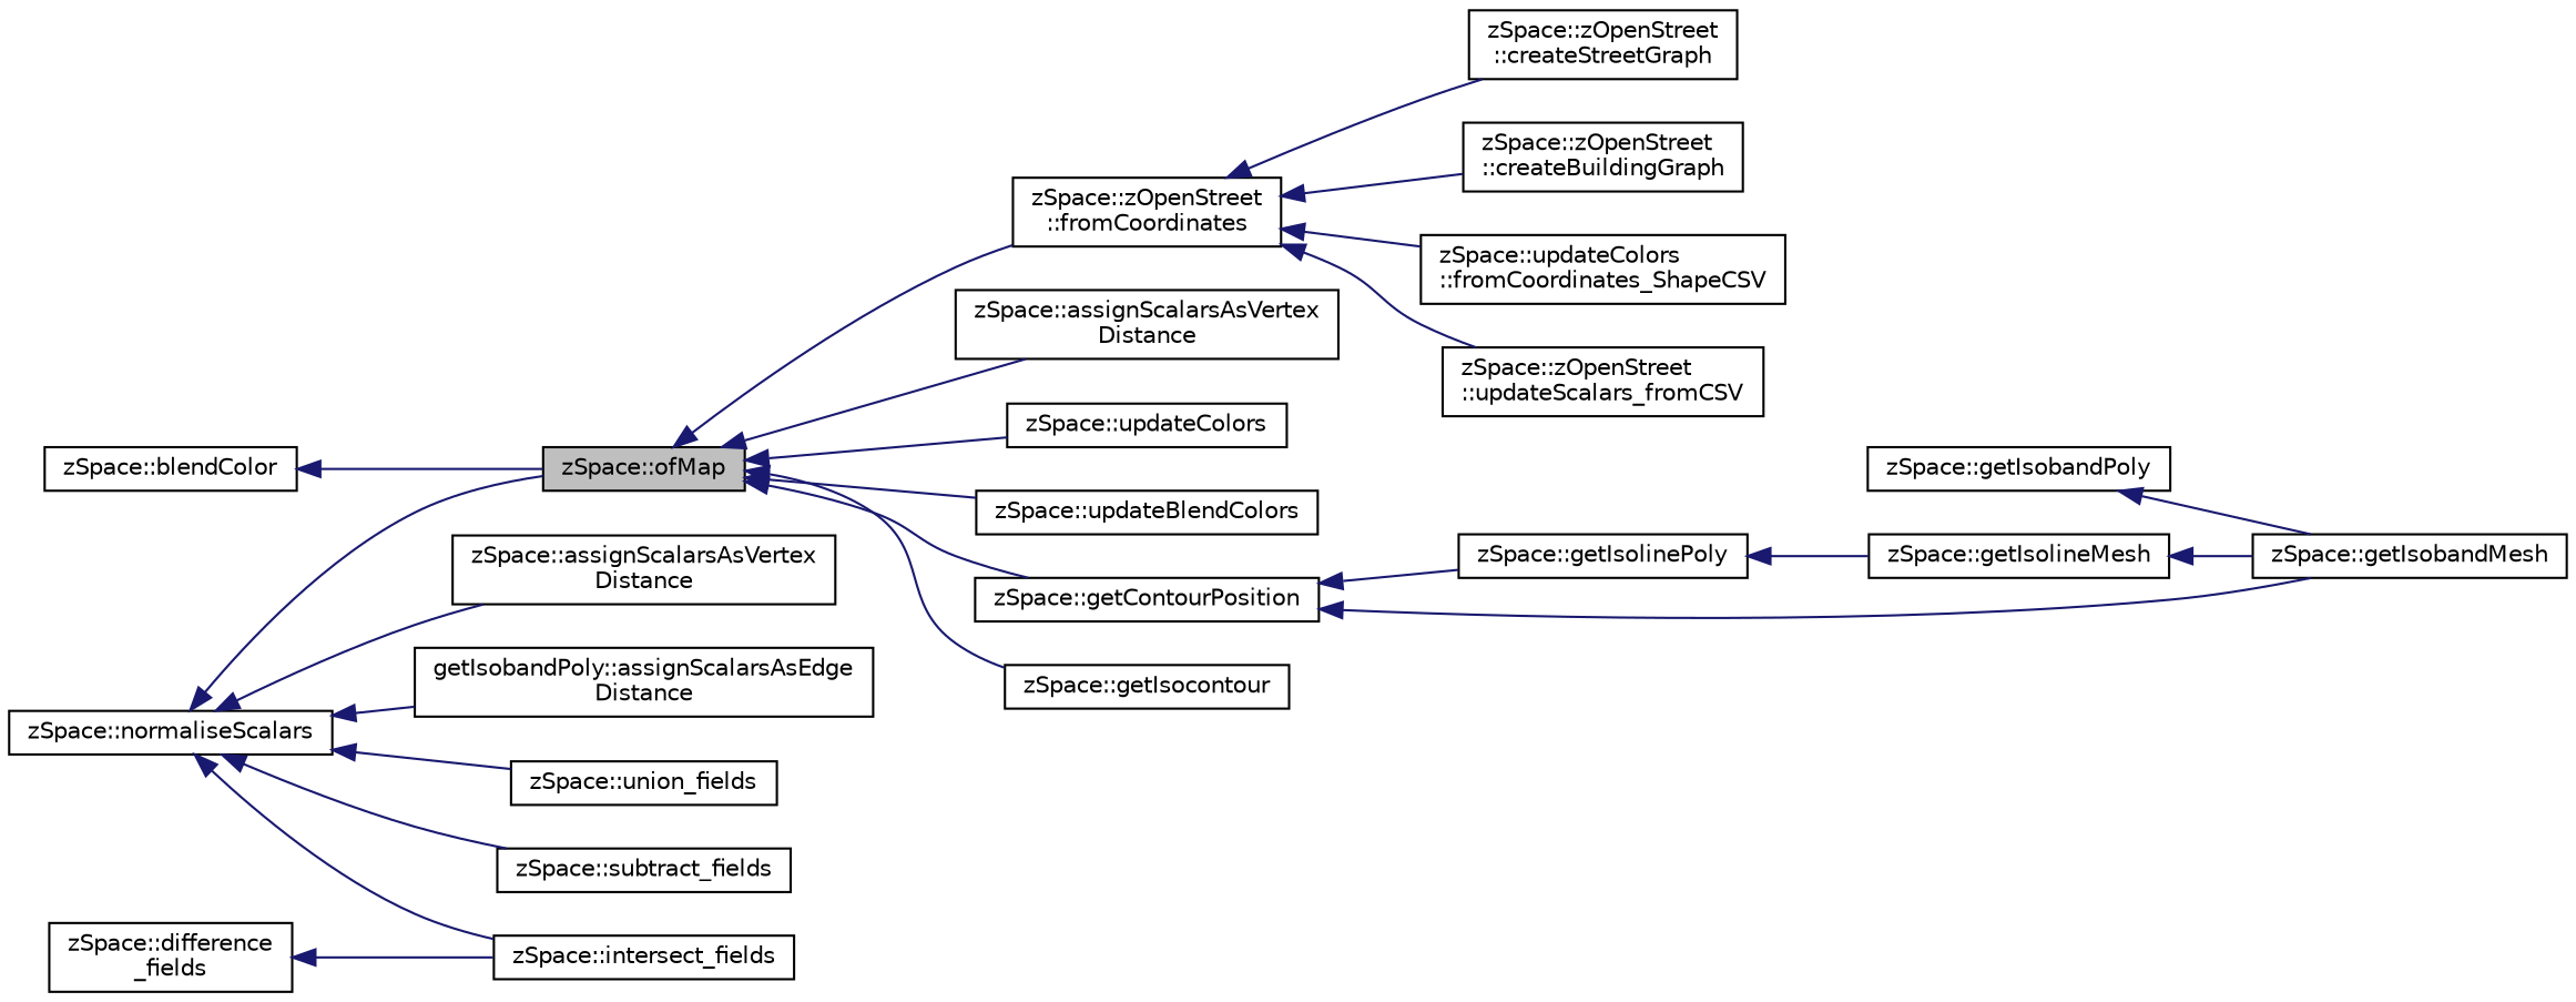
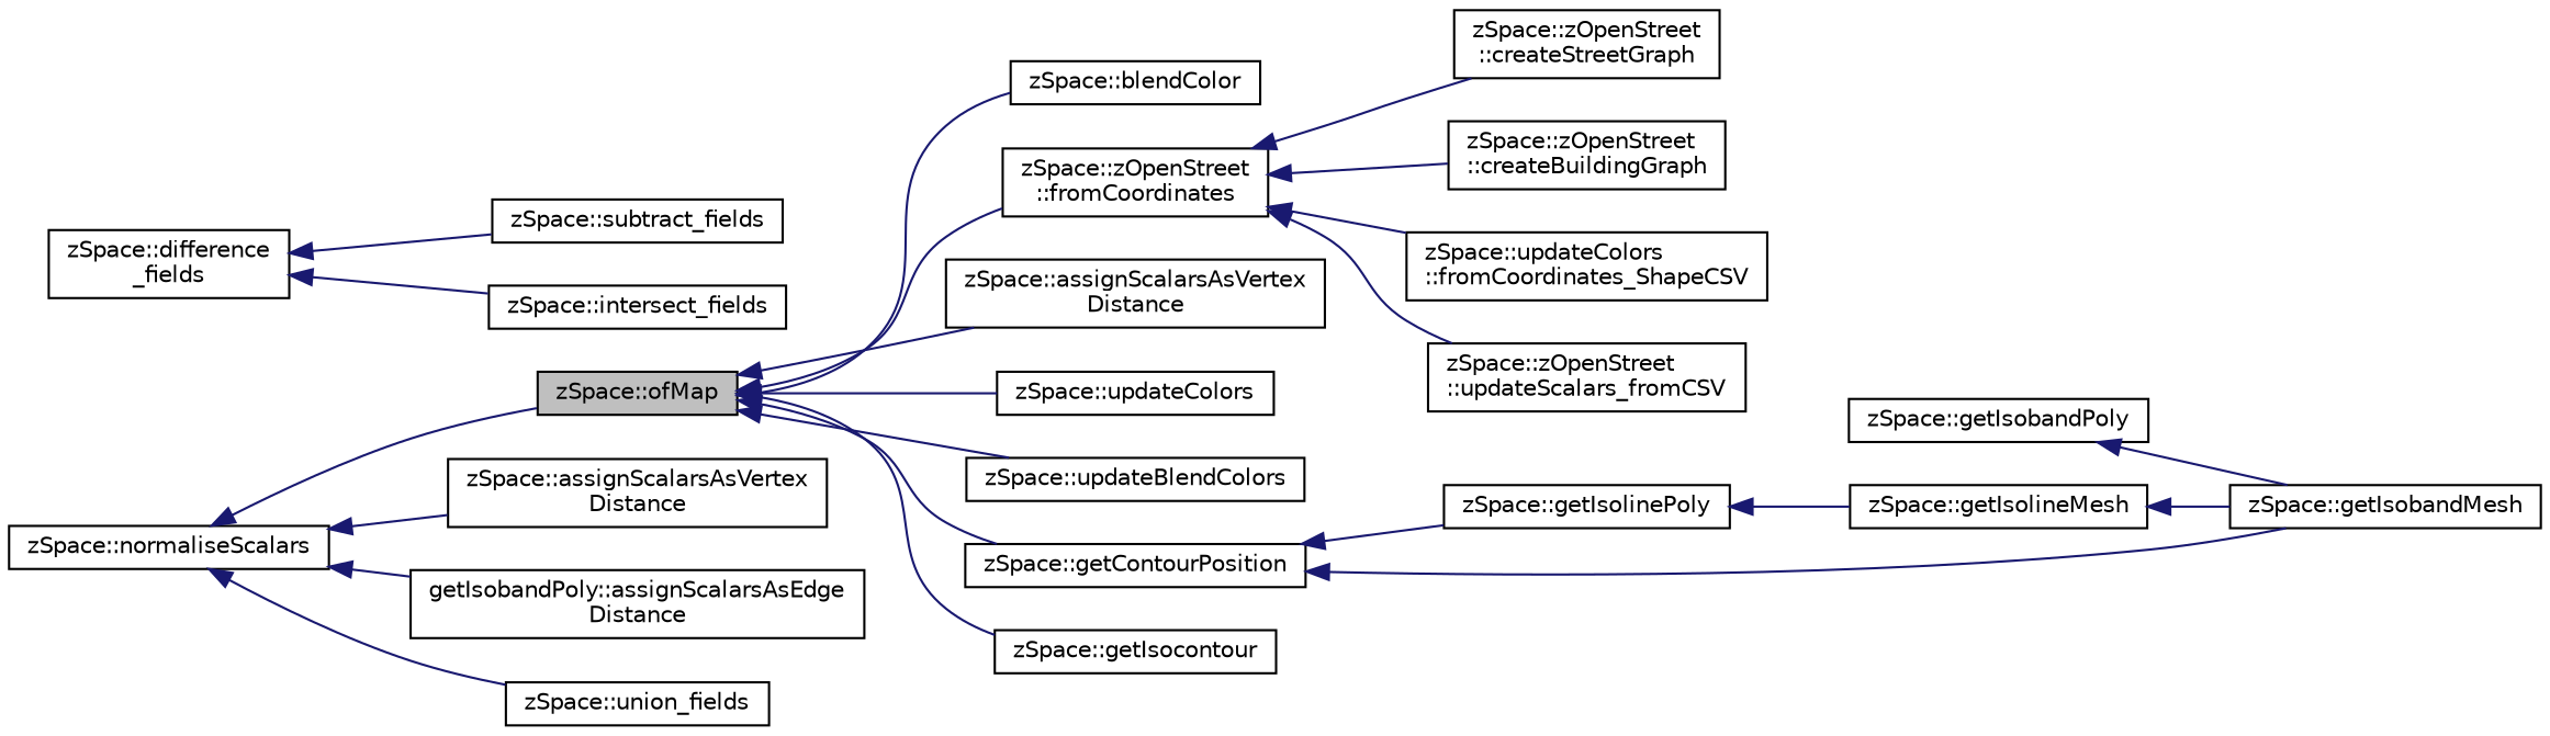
  digraph {
    rankdir=LR
    node [color=black fillcolor=white fontname=Helvetica fontsize=10 shape=record style=filled]
    edge [color=midnightblue dir=back fontname=Helvetica fontsize=10 labelfontname=Helvetica labelfontsize=10 style=solid]
    n1 [fillcolor=grey75 fontcolor=black height=0.2 label="zSpace::ofMap" width=0.4]
    n2 [height=0.2 label="zSpace::blendColor" width=0.4]
    n3 [height=0.2 label="zSpace::zOpenStreet\l::fromCoordinates" width=0.4]
    n4 [height=0.2 label="zSpace::assignScalarsAsVertex\lDistance" width=0.4]
    n5 [height=0.2 label="zSpace::updateColors" width=0.4]
    n6 [height=0.2 label="zSpace::updateBlendColors" width=0.4]
    n7 [height=0.2 label="zSpace::getContourPosition" width=0.4]
    n8 [height=0.2 label="zSpace::getIsocontour" width=0.4]
    n9 [height=0.2 label="zSpace::zOpenStreet\l::createStreetGraph" width=0.4]
    n10 [height=0.2 label="zSpace::zOpenStreet\l::createBuildingGraph" width=0.4]
    n11 [height=0.2 label="zSpace::updateColors\l::fromCoordinates_ShapeCSV" width=0.4]
    n12 [height=0.2 label="zSpace::zOpenStreet\l::updateScalars_fromCSV" width=0.4]
    n13 [height=0.2 label="zSpace::normaliseScalars" width=0.4]
    n14 [height=0.2 label="zSpace::assignScalarsAsVertex\lDistance" width=0.4]
    n15 [height=0.2 label="getIsobandPoly::assignScalarsAsEdge\lDistance" width=0.4]
    n16 [height=0.2 label="zSpace::union_fields" width=0.4]
    n17 [height=0.2 label="zSpace::subtract_fields" width=0.4]
    n18 [height=0.2 label="zSpace::intersect_fields" width=0.4]
    n19 [height=0.2 label="zSpace::getIsolinePoly" width=0.4]
    n20 [height=0.2 label="zSpace::getIsobandMesh" width=0.4]
    n21 [height=0.2 label="zSpace::difference\l_fields" width=0.4]
    n22 [height=0.2 label="zSpace::getIsolineMesh" width=0.4]
    n23 [height=0.2 label="zSpace::getIsobandPoly" width=0.4]
-   n2 -> n1
+   n1 -> n2
    n1 -> n3
    n1 -> n4
    n1 -> n5
    n1 -> n6
    n1 -> n7
    n1 -> n8
    n3 -> n9
    n3 -> n10
    n3 -> n11
    n3 -> n12
    n7 -> n19
    n7 -> n20
    n13 -> n1
    n13 -> n14
    n13 -> n15
    n13 -> n16
-   n13 -> n17
-   n13 -> n18
+   n21 -> n17
    n19 -> n22
    n21 -> n18
    n22 -> n20
    n23 -> n20
  }
